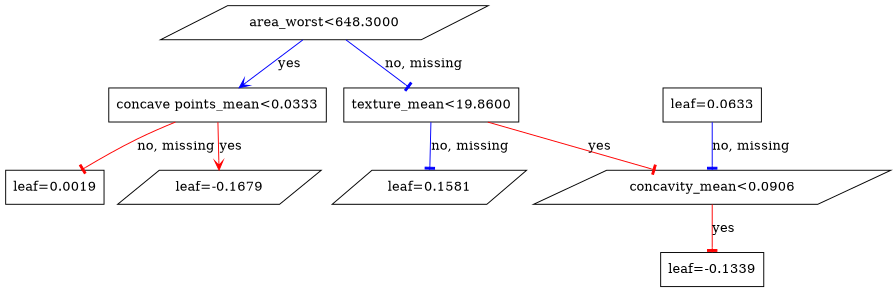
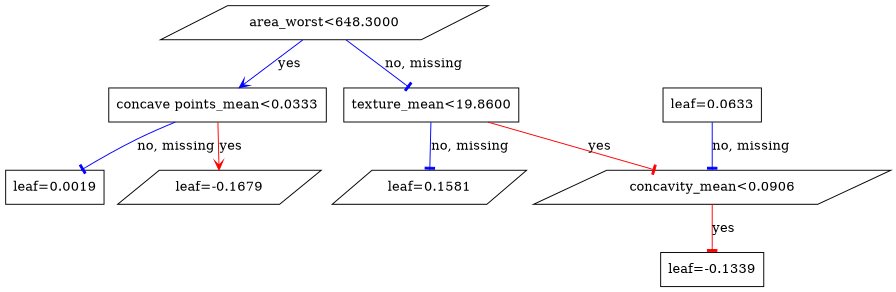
  digraph {
    rankdir=UD
    node [shape=box]
    edge [arrowhead=tee color="#0000FF"]
    n1 [label="area_worst<648.3000" shape=parallelogram]
    n2 [label="concave points_mean<0.0333"]
    n3 [label="texture_mean<19.8600"]
    n4 [label="leaf=-0.1679" shape=parallelogram]
    n5 [label="leaf=0.0019"]
    n6 [label="concavity_mean<0.0906" shape=parallelogram]
    n7 [label="leaf=0.1581" shape=parallelogram]
    n8 [label="leaf=-0.1339"]
    n9 [label="leaf=0.0633"]
    n1 -> n2 [arrowhead=vee label=yes]
    n1 -> n3 [label="no, missing"]
    n2 -> n4 [arrowhead=vee color="#FF0000" label=yes]
-   n2 -> n5 [color="#FF0000" label="no, missing"]
+   n2 -> n5 [label="no, missing"]
    n3 -> n6 [color="#FF0000" label=yes]
    n3 -> n7 [label="no, missing"]
    n6 -> n8 [color="#FF0000" label=yes]
    n9 -> n6 [label="no, missing"]
  }
